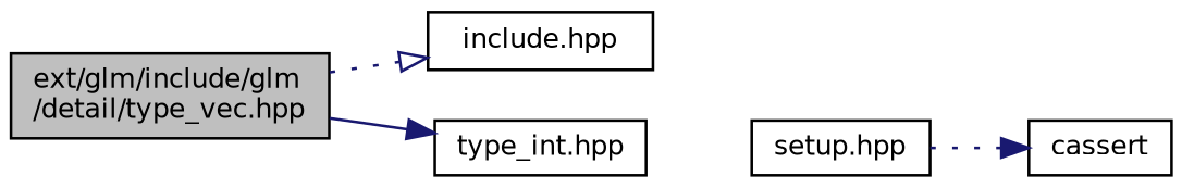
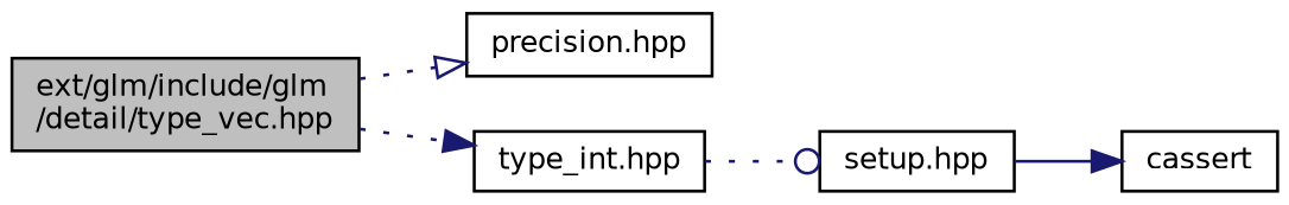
  digraph {
    rankdir=LR
    node [color=black fillcolor=white fontname=Helvetica fontsize=10 shape=record style=filled]
    edge [arrowhead=normal color=midnightblue fontname=Helvetica fontsize=10 labelfontname=Helvetica labelfontsize=10 style=dotted]
    n1 [fillcolor=grey75 fontcolor=black height=0.2 label="ext/glm/include/glm\l/detail/type_vec.hpp" width=0.4]
-   n2 [height=0.2 label="include.hpp" width=0.4]
+   n2 [height=0.2 label="precision.hpp" width=0.4]
    n3 [height=0.2 label="type_int.hpp" width=0.4]
    n4 [height=0.2 label="setup.hpp" width=0.4]
    n5 [height=0.2 label=cassert width=0.4]
    n1 -> n2 [arrowhead=onormal]
-   n1 -> n3 [style=solid]
-   n4 -> n5
+   n1 -> n3
+   n3 -> n4 [arrowhead=odot]
+   n4 -> n5 [style=solid]
  }
